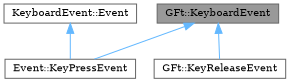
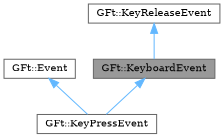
  digraph {
    fontname="DejaVu Serif"
    node [color=gray40 fillcolor=white fontname="DejaVu Serif" fontsize=10 shape=box style=filled]
    edge [color=steelblue1 dir=back fontname="DejaVu Serif" fontsize=10 labelfontname=Helvetica labelfontsize=10 style=solid]
    n1 [fillcolor=grey60 fontcolor=black height=0.2 label="GFt::KeyboardEvent" width=0.4]
-   n2 [height=0.2 label="Event::KeyPressEvent" width=0.4]
+   n2 [height=0.2 label="GFt::KeyPressEvent" width=0.4]
    n3 [height=0.2 label="GFt::KeyReleaseEvent" width=0.4]
-   n4 [height=0.2 label="KeyboardEvent::Event" width=0.4]
+   n4 [height=0.2 label="GFt::Event" width=0.4]
    n1 -> n2
-   n1 -> n3
+   n3 -> n1
    n4 -> n2
  }
